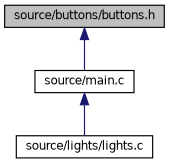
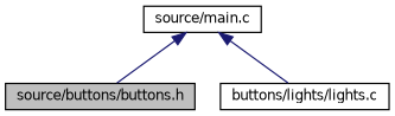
  digraph {
    node [color=black fillcolor=white fontname=Helvetica fontsize=10 shape=record style=filled]
    edge [color=midnightblue dir=back fontname=Helvetica fontsize=10 labelfontname=Helvetica labelfontsize=10 style=solid]
    n1 [fillcolor=grey75 fontcolor=black height=0.2 label="source/buttons/buttons.h" width=0.4]
    n2 [height=0.2 label="source/main.c" width=0.4]
-   n3 [height=0.2 label="source/lights/lights.c" width=0.4]
-   n1 -> n2
+   n3 [height=0.2 label="buttons/lights/lights.c" width=0.4]
+   n2 -> n1
    n2 -> n3
  }
